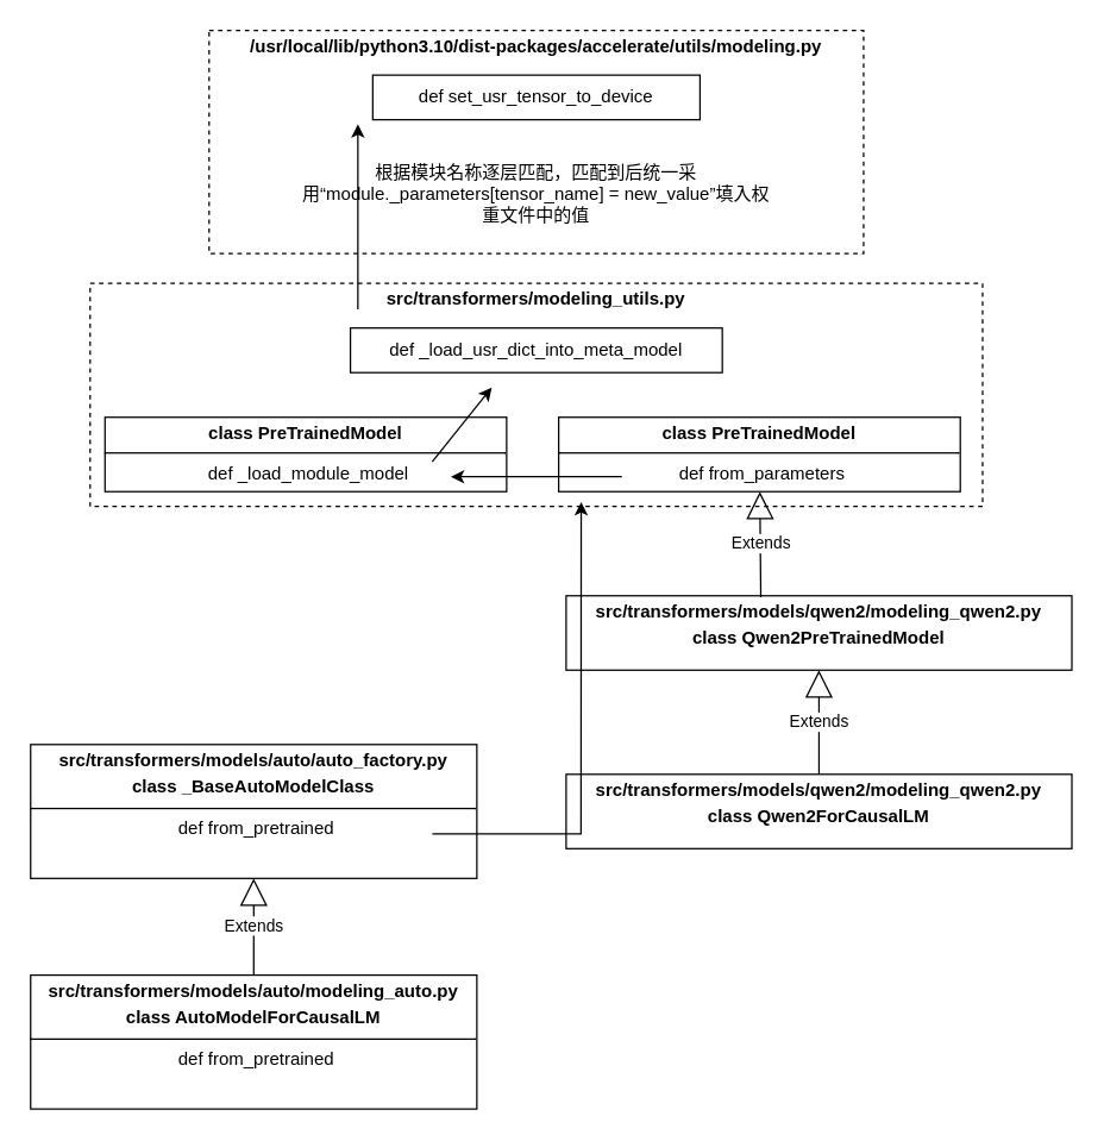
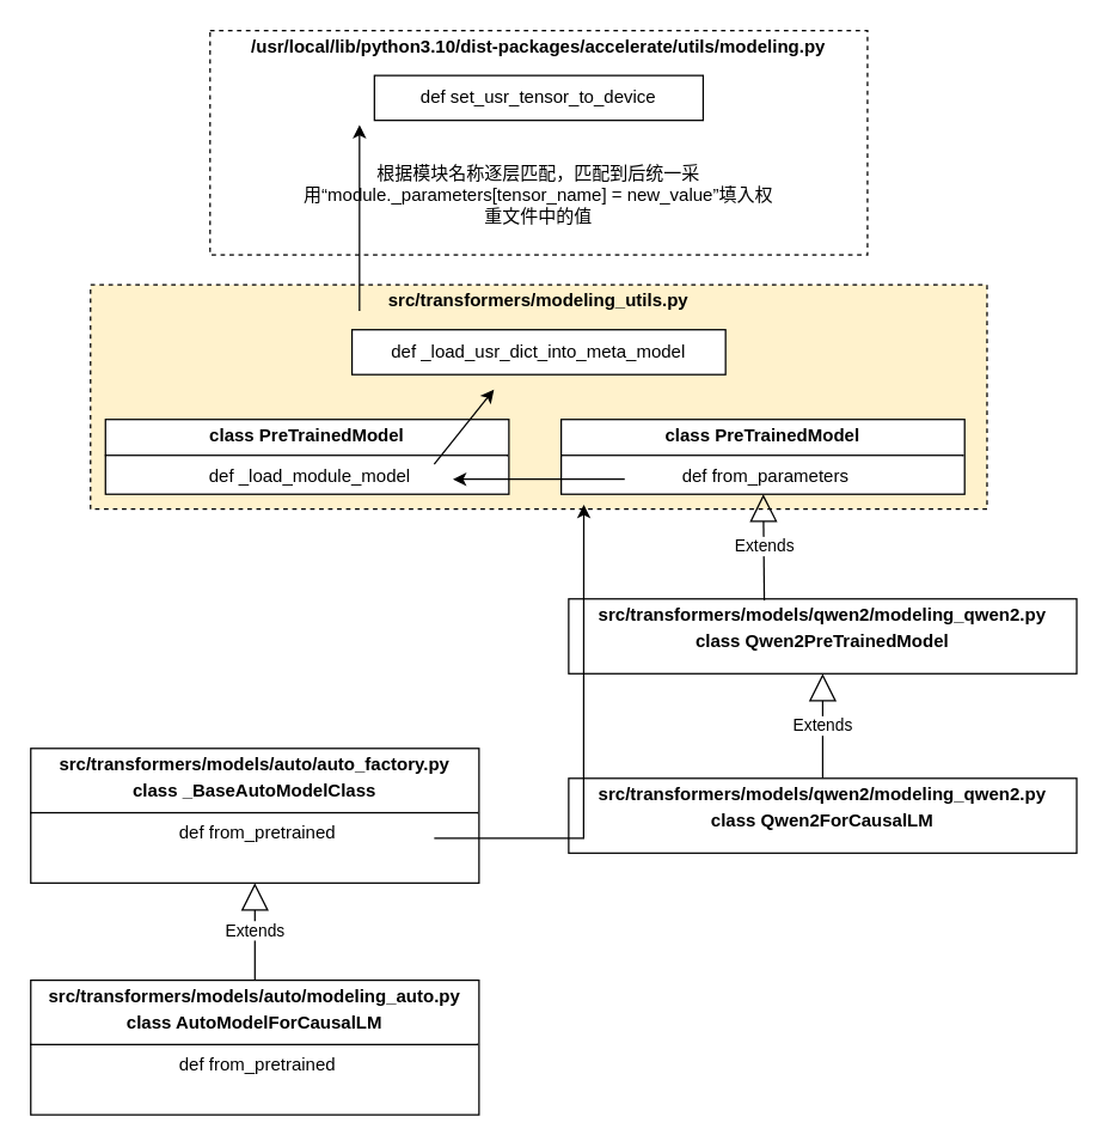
  <mxCell id="0" />
  <mxCell id="1" parent="0" />
- <mxCell id="2" value="&lt;p style=&quot;text-align: center; margin: 4px 0px 0px;&quot;&gt;&lt;span style=&quot;background-color: initial;&quot;&gt;&lt;b&gt;src/transformers/modeling_utils.py&lt;/b&gt;&lt;/span&gt;&lt;/p&gt;" style="verticalAlign=top;align=left;overflow=fill;html=1;whiteSpace=wrap;dashed=1;backgroundOutline=0;" vertex="1" parent="1"><mxGeometry x="60" y="190" width="600" height="150" as="geometry" /></mxCell>
+ <mxCell id="2" value="&lt;p style=&quot;text-align: center; margin: 4px 0px 0px;&quot;&gt;&lt;span style=&quot;background-color: initial;&quot;&gt;&lt;b&gt;src/transformers/modeling_utils.py&lt;/b&gt;&lt;/span&gt;&lt;/p&gt;" style="verticalAlign=top;align=left;overflow=fill;html=1;whiteSpace=wrap;dashed=1;backgroundOutline=0;fillColor=#fff2cc;" vertex="1" parent="1"><mxGeometry x="60" y="190" width="600" height="150" as="geometry" /></mxCell>
  <mxCell id="3" value="&lt;p style=&quot;margin:0px;margin-top:4px;text-align:center;&quot;&gt;&lt;b&gt;src/transformers/models/auto/auto_factory.py&lt;/b&gt;&lt;/p&gt;&lt;p style=&quot;margin:0px;margin-top:4px;text-align:center;&quot;&gt;&lt;b&gt;class _BaseAutoModelClass&lt;/b&gt;&lt;/p&gt;&lt;hr size=&quot;1&quot; style=&quot;border-style:solid;&quot;&gt;&lt;p style=&quot;text-align: center; margin: 0px 0px 0px 4px;&quot;&gt;&lt;span style=&quot;&quot;&gt;def&amp;nbsp;from_pretrained&lt;/span&gt;&lt;br&gt;&lt;/p&gt;" style="verticalAlign=top;align=left;overflow=fill;html=1;whiteSpace=wrap;" vertex="1" parent="1"><mxGeometry x="20" y="500" width="300" height="90" as="geometry" /></mxCell>
  <mxCell id="4" value="&lt;p style=&quot;margin:0px;margin-top:4px;text-align:center;&quot;&gt;&lt;b&gt;src/transformers/models/auto/modeling_auto.py&lt;/b&gt;&lt;/p&gt;&lt;p style=&quot;margin:0px;margin-top:4px;text-align:center;&quot;&gt;&lt;b&gt;class AutoModelForCausalLM&lt;/b&gt;&lt;/p&gt;&lt;hr size=&quot;1&quot; style=&quot;border-style:solid;&quot;&gt;&lt;p style=&quot;text-align: center; margin: 0px 0px 0px 4px;&quot;&gt;&lt;span style=&quot;&quot;&gt;def&amp;nbsp;from_pretrained&lt;/span&gt;&lt;br&gt;&lt;/p&gt;" style="verticalAlign=top;align=left;overflow=fill;html=1;whiteSpace=wrap;" vertex="1" parent="1"><mxGeometry x="20" y="655" width="300" height="90" as="geometry" /></mxCell>
  <mxCell id="5" value="Extends" style="endArrow=block;endSize=16;endFill=0;html=1;rounded=0;exitX=0.5;exitY=0;exitDx=0;exitDy=0;entryX=0.5;entryY=1;entryDx=0;entryDy=0;" edge="1" parent="1" source="4" target="3"><mxGeometry width="160" relative="1" as="geometry"><mxPoint x="150" y="715" as="sourcePoint" /><mxPoint x="150" y="645" as="targetPoint" /></mxGeometry></mxCell>
  <mxCell id="6" value="&lt;p style=&quot;margin:0px;margin-top:4px;text-align:center;&quot;&gt;&lt;b&gt;src/transformers/models/qwen2/modeling_qwen2.py&lt;/b&gt;&lt;br&gt;&lt;/p&gt;&lt;p style=&quot;text-align: center; margin: 4px 0px 0px;&quot;&gt;&lt;b&gt;class&amp;nbsp;&lt;/b&gt;&lt;span style=&quot;background-color: initial;&quot;&gt;&lt;b&gt;Qwen2PreTrainedModel&lt;/b&gt;&lt;/span&gt;&lt;/p&gt;" style="verticalAlign=top;align=left;overflow=fill;html=1;whiteSpace=wrap;" vertex="1" parent="1"><mxGeometry x="380" y="400" width="340" height="50" as="geometry" /></mxCell>
  <mxCell id="7" value="Extends" style="endArrow=block;endSize=16;endFill=0;html=1;rounded=0;exitX=0.5;exitY=0;exitDx=0;exitDy=0;entryX=0.5;entryY=1;entryDx=0;entryDy=0;" edge="1" parent="1" source="14" target="6"><mxGeometry width="160" relative="1" as="geometry"><mxPoint x="549.5" y="475" as="sourcePoint" /><mxPoint x="550" y="430" as="targetPoint" /></mxGeometry></mxCell>
  <mxCell id="8" value="&lt;p style=&quot;margin:0px;margin-top:4px;text-align:center;&quot;&gt;&lt;b style=&quot;background-color: initial;&quot;&gt;class&amp;nbsp;&lt;/b&gt;&lt;span style=&quot;background-color: initial; text-align: left;&quot;&gt;&lt;b&gt;PreTrainedModel&lt;/b&gt;&lt;/span&gt;&lt;br&gt;&lt;/p&gt;&lt;hr size=&quot;1&quot; style=&quot;border-style:solid;&quot;&gt;&lt;p style=&quot;text-align: center; margin: 0px 0px 0px 4px;&quot;&gt;&lt;span style=&quot;&quot;&gt;def&amp;nbsp;from_parameters&lt;/span&gt;&lt;br&gt;&lt;/p&gt;" style="verticalAlign=top;align=left;overflow=fill;html=1;whiteSpace=wrap;" vertex="1" parent="1"><mxGeometry x="375" y="280" width="270" height="50" as="geometry" /></mxCell>
  <mxCell id="9" value="&lt;p style=&quot;margin:0px;margin-top:4px;text-align:center;&quot;&gt;&lt;b style=&quot;background-color: initial;&quot;&gt;class&amp;nbsp;&lt;/b&gt;&lt;span style=&quot;background-color: initial; text-align: left;&quot;&gt;&lt;b&gt;PreTrainedModel&lt;/b&gt;&lt;/span&gt;&lt;br&gt;&lt;/p&gt;&lt;hr size=&quot;1&quot; style=&quot;border-style:solid;&quot;&gt;&lt;p style=&quot;text-align: center; margin: 0px 0px 0px 4px;&quot;&gt;&lt;span style=&quot;&quot;&gt;def&amp;nbsp;&lt;/span&gt;&lt;span style=&quot;background-color: initial; text-align: left;&quot;&gt;_load_module_model&lt;/span&gt;&lt;br&gt;&lt;/p&gt;" style="verticalAlign=top;align=left;overflow=fill;html=1;whiteSpace=wrap;" vertex="1" parent="1"><mxGeometry x="70" y="280" width="270" height="50" as="geometry" /></mxCell>
  <mxCell id="10" value="" style="endArrow=classic;html=1;rounded=0;" edge="1" parent="1"><mxGeometry width="50" height="50" relative="1" as="geometry"><mxPoint x="417.5" y="320" as="sourcePoint" /><mxPoint x="302.5" y="320" as="targetPoint" /></mxGeometry></mxCell>
  <mxCell id="11" value="def&amp;nbsp;&lt;span style=&quot;background-color: initial;&quot;&gt;_load_usr_dict_into_meta_model&lt;/span&gt;" style="rounded=0;whiteSpace=wrap;html=1;" vertex="1" parent="1"><mxGeometry x="235" y="220" width="250" height="30" as="geometry" /></mxCell>
  <mxCell id="12" value="" style="endArrow=classic;html=1;rounded=0;" edge="1" parent="1"><mxGeometry width="50" height="50" relative="1" as="geometry"><mxPoint x="290" y="310" as="sourcePoint" /><mxPoint x="330" y="260" as="targetPoint" /></mxGeometry></mxCell>
  <mxCell id="13" value="Extends" style="endArrow=block;endSize=16;endFill=0;html=1;rounded=0;exitX=0.385;exitY=0.02;exitDx=0;exitDy=0;exitPerimeter=0;" edge="1" parent="1" source="6" target="8"><mxGeometry width="160" relative="1" as="geometry"><mxPoint x="549.5" y="330" as="sourcePoint" /><mxPoint x="550" y="270" as="targetPoint" /></mxGeometry></mxCell>
  <mxCell id="14" value="&lt;p style=&quot;margin:0px;margin-top:4px;text-align:center;&quot;&gt;&lt;b&gt;src/transformers/models/qwen2/modeling_qwen2.py&lt;/b&gt;&lt;br&gt;&lt;/p&gt;&lt;p style=&quot;margin:0px;margin-top:4px;text-align:center;&quot;&gt;&lt;b&gt;class &lt;/b&gt;&lt;span style=&quot;background-color: initial; text-align: left;&quot;&gt;&lt;b&gt;Qwen2ForCausalLM&lt;/b&gt;&lt;/span&gt;&lt;/p&gt;" style="verticalAlign=top;align=left;overflow=fill;html=1;whiteSpace=wrap;" vertex="1" parent="1"><mxGeometry x="380" y="520" width="340" height="50" as="geometry" /></mxCell>
  <mxCell id="15" value="" style="endArrow=classic;html=1;rounded=0;jumpStyle=none;entryX=0.056;entryY=1.14;entryDx=0;entryDy=0;entryPerimeter=0;" edge="1" parent="1" target="8"><mxGeometry width="50" height="50" relative="1" as="geometry"><mxPoint x="290" y="560" as="sourcePoint" /><mxPoint x="460" y="330" as="targetPoint" /><Array as="points"><mxPoint x="390" y="560" /></Array></mxGeometry></mxCell>
  <mxCell id="16" value="&lt;p style=&quot;text-align: center; margin: 4px 0px 0px;&quot;&gt;&lt;b&gt;/usr/local/lib/python3.10/dist-packages/accelerate/utils/modeling.py&lt;/b&gt;&lt;br&gt;&lt;/p&gt;" style="verticalAlign=top;align=left;overflow=fill;html=1;whiteSpace=wrap;dashed=1;backgroundOutline=0;" vertex="1" parent="1"><mxGeometry x="140" y="20" width="440" height="150" as="geometry" /></mxCell>
  <mxCell id="17" value="def set_usr_tensor_to_device" style="rounded=0;whiteSpace=wrap;html=1;" vertex="1" parent="1"><mxGeometry x="250" width="220" height="30" as="geometry" y="50" /></mxCell>
  <mxCell id="18" value="" style="endArrow=classic;html=1;rounded=0;" edge="1" parent="1"><mxGeometry width="50" height="50" relative="1" as="geometry"><mxPoint x="240" y="207.5" as="sourcePoint" /><mxPoint x="240" y="83" as="targetPoint" /></mxGeometry></mxCell>
  <mxCell id="19" value="根据模块名称逐层匹配，匹配到后统一采用“module._parameters[tensor_name] = new_value”填入权重文件中的值" style="text;html=1;align=center;verticalAlign=middle;whiteSpace=wrap;rounded=0;" vertex="1" parent="1"><mxGeometry x="200" y="100" width="320" height="60" as="geometry" /></mxCell>
